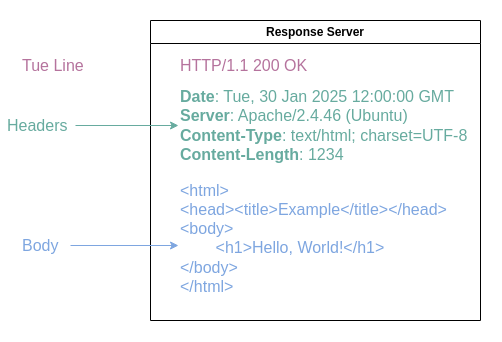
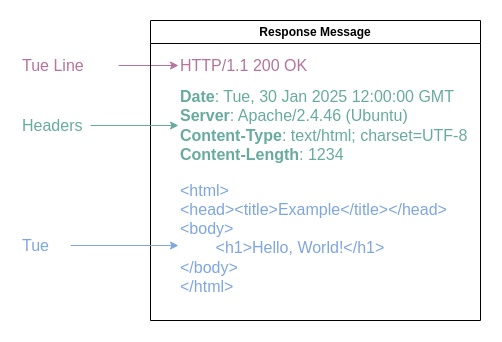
  <mxCell id="0" />
  <mxCell id="1" parent="0" />
+ <mxCell id="2" value="" style="edgeStyle=orthogonalEdgeStyle;rounded=0;orthogonalLoop=1;jettySize=auto;html=1;entryX=0;entryY=0.5;entryDx=0;entryDy=0;fontColor=#B5739D;strokeColor=#B5739D;" parent="1" source="3" target="6" edge="1"><mxGeometry relative="1" as="geometry"><mxPoint x="197" y="69" as="targetPoint" /></mxGeometry></mxCell>
  <mxCell id="3" value="&lt;font style=&quot;font-size: 16px; color: rgb(181, 115, 157);&quot;&gt;Tue Line&lt;/font&gt;" style="text;html=1;align=left;verticalAlign=middle;whiteSpace=wrap;rounded=0;container=0;" parent="1" vertex="1"><mxGeometry x="20" y="50" width="98" height="30" as="geometry" /></mxCell>
- <mxCell id="4" value="Response Server" style="swimlane;whiteSpace=wrap;html=1;container=0;" parent="1" vertex="1"><mxGeometry x="150" y="20" width="330" height="300" as="geometry"><mxRectangle x="150" y="90" width="190" height="30" as="alternateBounds" /></mxGeometry></mxCell>
+ <mxCell id="4" value="Response Message" style="swimlane;whiteSpace=wrap;html=1;container=0;" parent="1" vertex="1"><mxGeometry x="150" y="20" width="330" height="300" as="geometry"><mxRectangle x="150" y="90" width="190" height="30" as="alternateBounds" /></mxGeometry></mxCell>
  <mxCell id="5" value="&lt;font style=&quot;color: rgb(103, 171, 159); font-size: 16px;&quot;&gt;&lt;b&gt;Date&lt;/b&gt;: Tue, 30 Jan 2025 12:00:00 GMT&amp;nbsp;&lt;/font&gt;&lt;div&gt;&lt;font style=&quot;color: rgb(103, 171, 159); font-size: 16px;&quot;&gt;&lt;b&gt;Server&lt;/b&gt;: Apache/2.4.46 (Ubuntu)&amp;nbsp;&lt;/font&gt;&lt;/div&gt;&lt;div&gt;&lt;font style=&quot;color: rgb(103, 171, 159); font-size: 16px;&quot;&gt;&lt;b&gt;Content-Type&lt;/b&gt;: text/html; charset=UTF-8&amp;nbsp;&lt;/font&gt;&lt;/div&gt;&lt;div&gt;&lt;font style=&quot;color: rgb(103, 171, 159); font-size: 16px;&quot;&gt;&lt;b&gt;Content-Length&lt;/b&gt;: 1234&lt;br&gt;&lt;/font&gt;&lt;/div&gt;" style="text;html=1;align=left;verticalAlign=middle;whiteSpace=wrap;rounded=0;container=0;" parent="4" vertex="1"><mxGeometry x="28" y="50" width="302" height="110" as="geometry" /></mxCell>
  <mxCell id="6" value="&lt;font style=&quot;font-size: 16px; color: rgb(181, 115, 157);&quot;&gt;HTTP/1.1 200 OK&lt;/font&gt;" style="text;html=1;align=left;verticalAlign=middle;whiteSpace=wrap;rounded=0;labelPosition=center;verticalLabelPosition=middle;container=0;" parent="1" vertex="1"><mxGeometry x="178" y="42.5" width="194" height="45" as="geometry" /></mxCell>
  <mxCell id="7" value="" style="group" vertex="1" connectable="0" parent="1"><mxGeometry x="20" y="180" width="460" height="130" as="geometry" /></mxCell>
  <mxCell id="8" value="&lt;font style=&quot;font-size: 16px; color: rgb(126, 166, 224);&quot;&gt;&lt;span class=&quot;hljs-tag&quot;&gt;&amp;lt;&lt;span class=&quot;hljs-name&quot;&gt;html&lt;/span&gt;&amp;gt;&lt;/span&gt;&lt;br&gt;&lt;span class=&quot;hljs-tag&quot;&gt;&amp;lt;&lt;span class=&quot;hljs-name&quot;&gt;head&lt;/span&gt;&amp;gt;&lt;/span&gt;&lt;span class=&quot;hljs-tag&quot;&gt;&amp;lt;&lt;span class=&quot;hljs-name&quot;&gt;title&lt;/span&gt;&amp;gt;&lt;/span&gt;Example&lt;span class=&quot;hljs-tag&quot;&gt;&amp;lt;/&lt;span class=&quot;hljs-name&quot;&gt;title&lt;/span&gt;&amp;gt;&lt;/span&gt;&lt;span class=&quot;hljs-tag&quot;&gt;&amp;lt;/&lt;span class=&quot;hljs-name&quot;&gt;head&lt;/span&gt;&amp;gt;&lt;/span&gt;&lt;br&gt;  &lt;span class=&quot;hljs-tag&quot;&gt;&amp;lt;&lt;span class=&quot;hljs-name&quot;&gt;body&lt;/span&gt;&amp;gt;&lt;/span&gt;&lt;br&gt;    &lt;span class=&quot;hljs-tag&quot;&gt;&lt;span style=&quot;white-space: pre;&quot;&gt;&#09;&lt;/span&gt;&amp;lt;&lt;span class=&quot;hljs-name&quot;&gt;h1&lt;/span&gt;&amp;gt;&lt;/span&gt;Hello, World!&lt;span class=&quot;hljs-tag&quot;&gt;&amp;lt;/&lt;span class=&quot;hljs-name&quot;&gt;h1&lt;/span&gt;&amp;gt;&lt;/span&gt;&lt;br&gt;  &lt;span class=&quot;hljs-tag&quot;&gt;&amp;lt;/&lt;span class=&quot;hljs-name&quot;&gt;body&lt;/span&gt;&amp;gt;&lt;/span&gt;&lt;br&gt;&lt;span class=&quot;hljs-tag&quot;&gt;&amp;lt;/&lt;span class=&quot;hljs-name&quot;&gt;html&lt;/span&gt;&amp;gt;&lt;/span&gt;&lt;/font&gt;&lt;div&gt;&lt;br&gt;&lt;/div&gt;" style="text;html=1;align=left;verticalAlign=middle;whiteSpace=wrap;rounded=0;labelPosition=center;verticalLabelPosition=middle;container=0;" parent="7" vertex="1"><mxGeometry x="158" width="302" height="130" as="geometry" /></mxCell>
  <mxCell id="9" value="" style="group" vertex="1" connectable="0" parent="7"><mxGeometry y="50" width="50" height="30" as="geometry" /></mxCell>
- <mxCell id="10" value="&lt;font style=&quot;font-size: 16px; color: rgb(126, 166, 224);&quot;&gt;Body&lt;/font&gt;" style="text;html=1;align=left;verticalAlign=middle;whiteSpace=wrap;rounded=0;container=0;" parent="9" vertex="1"><mxGeometry width="50" height="30" as="geometry" /></mxCell>
+ <mxCell id="10" value="&lt;font style=&quot;font-size: 16px; color: rgb(126, 166, 224);&quot;&gt;Tue&lt;/font&gt;" style="text;html=1;align=left;verticalAlign=middle;whiteSpace=wrap;rounded=0;container=0;" parent="9" vertex="1"><mxGeometry width="50" height="30" as="geometry" /></mxCell>
  <mxCell id="11" style="edgeStyle=orthogonalEdgeStyle;rounded=0;orthogonalLoop=1;jettySize=auto;html=1;entryX=0;entryY=0.5;entryDx=0;entryDy=0;fontColor=#7EA6E0;strokeColor=#7EA6E0;" parent="7" source="10" target="8" edge="1"><mxGeometry relative="1" as="geometry" /></mxCell>
- <mxCell id="12" value="&lt;font style=&quot;font-size: 16px; color: rgb(103, 171, 159);&quot;&gt;Headers&lt;/font&gt;" style="text;html=1;align=left;verticalAlign=middle;whiteSpace=wrap;rounded=0;container=0;" parent="1" vertex="1"><mxGeometry x="5" y="110" width="70" height="30" as="geometry" /></mxCell>
+ <mxCell id="12" value="&lt;font style=&quot;font-size: 16px; color: rgb(103, 171, 159);&quot;&gt;Headers&lt;/font&gt;" style="text;html=1;align=left;verticalAlign=middle;whiteSpace=wrap;rounded=0;container=0;" parent="1" vertex="1"><mxGeometry x="20" y="110" width="70" height="30" as="geometry" /></mxCell>
  <mxCell id="13" value="" style="edgeStyle=orthogonalEdgeStyle;rounded=0;orthogonalLoop=1;jettySize=auto;html=1;strokeColor=#67AB9F;entryX=0;entryY=0.5;entryDx=0;entryDy=0;" parent="1" source="12" target="5" edge="1"><mxGeometry relative="1" as="geometry"><mxPoint x="180" y="125" as="targetPoint" /></mxGeometry></mxCell>
